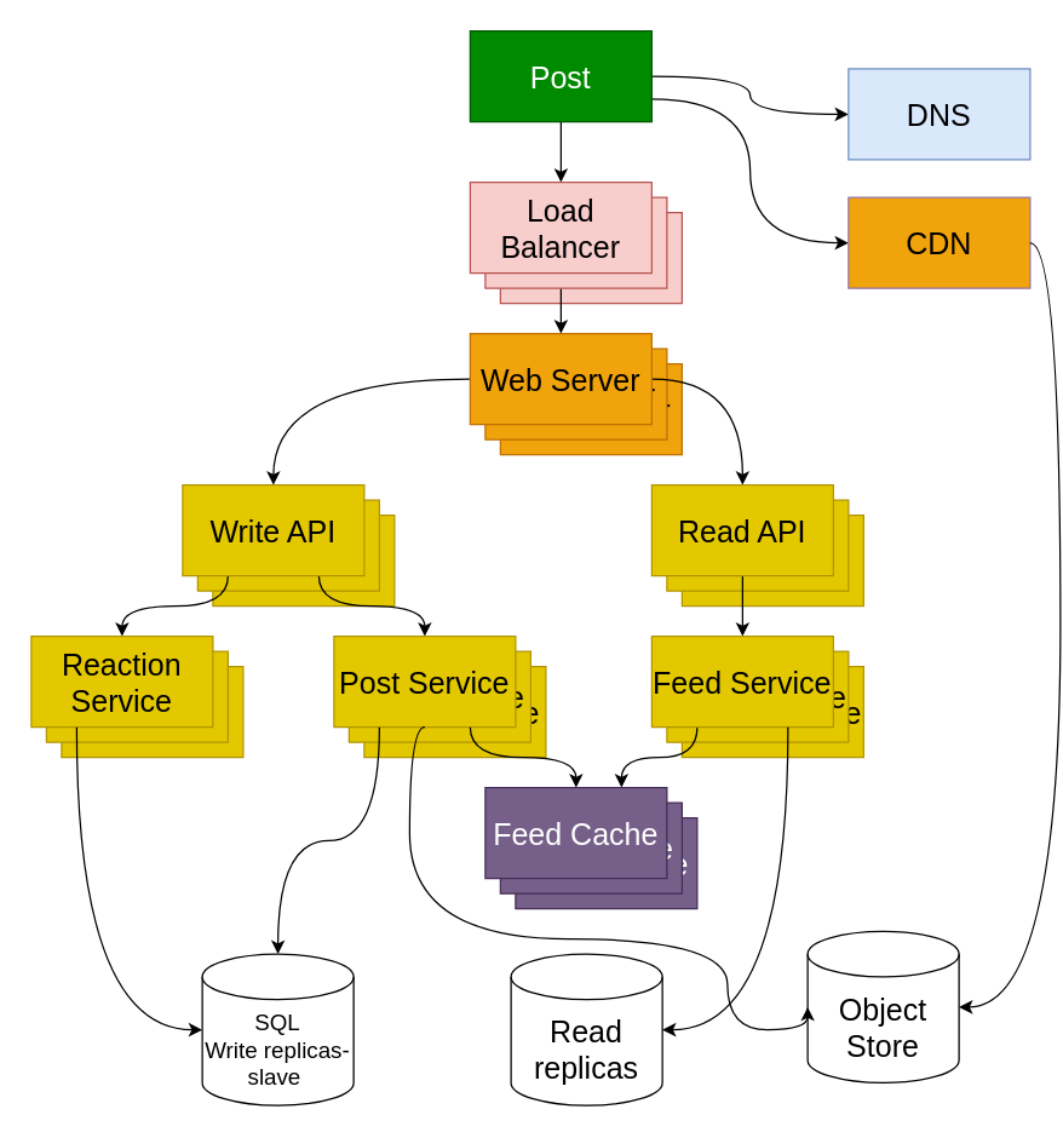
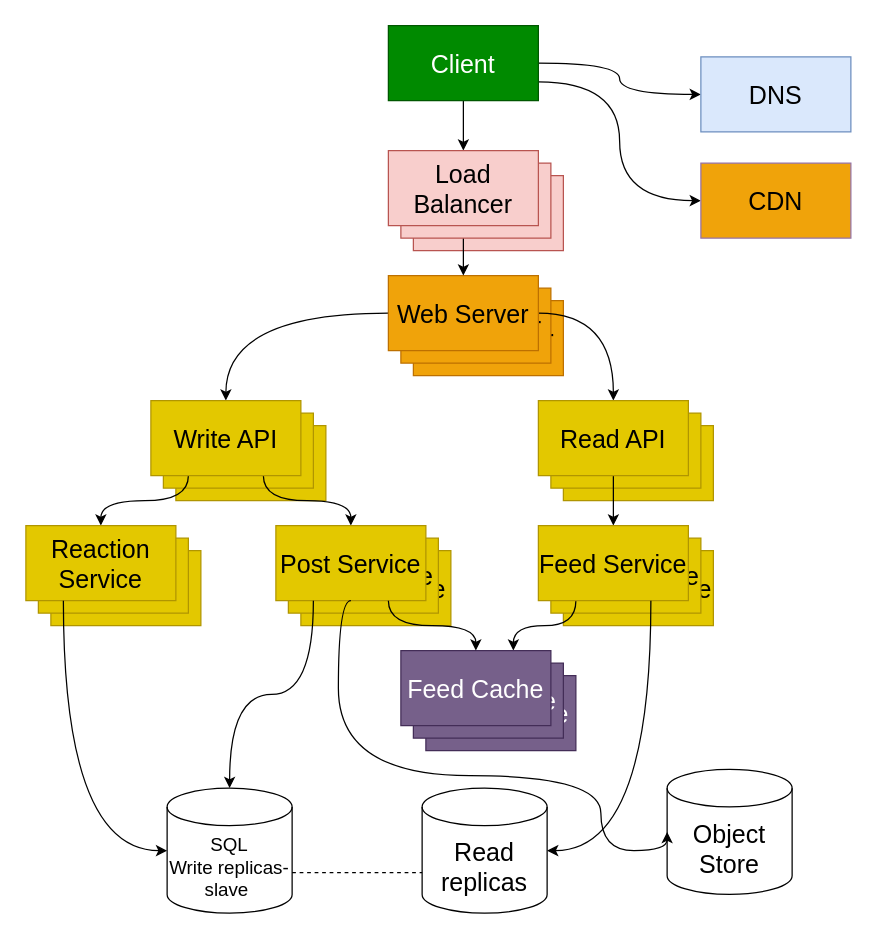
  <mxCell id="0" />
  <mxCell id="1" parent="0" />
  <mxCell id="2" value="&lt;font style=&quot;font-size: 20px;&quot;&gt;Feed Cache&lt;/font&gt;" style="rounded=0;whiteSpace=wrap;html=1;fillColor=#76608a;fontColor=#ffffff;strokeColor=#432D57;" vertex="1" parent="1"><mxGeometry x="340" y="540" width="120" height="60" as="geometry" /></mxCell>
  <mxCell id="3" value="&lt;font style=&quot;font-size: 20px;&quot;&gt;Feed Cache&lt;/font&gt;" style="rounded=0;whiteSpace=wrap;html=1;fillColor=#76608a;fontColor=#ffffff;strokeColor=#432D57;" vertex="1" parent="1"><mxGeometry x="330" y="530" width="120" height="60" as="geometry" /></mxCell>
  <mxCell id="4" value="&lt;font style=&quot;font-size: 20px;&quot;&gt;Reaction Service&lt;/font&gt;" style="rounded=0;whiteSpace=wrap;html=1;fillColor=#e3c800;fontColor=#000000;strokeColor=#B09500;" vertex="1" parent="1"><mxGeometry x="40" y="440" width="120" height="60" as="geometry" /></mxCell>
  <mxCell id="5" value="&lt;font style=&quot;font-size: 20px;&quot;&gt;Reaction Service&lt;/font&gt;" style="rounded=0;whiteSpace=wrap;html=1;fillColor=#e3c800;fontColor=#000000;strokeColor=#B09500;" vertex="1" parent="1"><mxGeometry x="30" y="430" width="120" height="60" as="geometry" /></mxCell>
  <mxCell id="6" value="&lt;font style=&quot;font-size: 20px;&quot;&gt;Post Service&lt;/font&gt;" style="rounded=0;whiteSpace=wrap;html=1;fillColor=#e3c800;fontColor=#000000;strokeColor=#B09500;" vertex="1" parent="1"><mxGeometry x="240" y="440" width="120" height="60" as="geometry" /></mxCell>
  <mxCell id="7" value="&lt;font style=&quot;font-size: 20px;&quot;&gt;Post Service&lt;/font&gt;" style="rounded=0;whiteSpace=wrap;html=1;fillColor=#e3c800;fontColor=#000000;strokeColor=#B09500;" vertex="1" parent="1"><mxGeometry x="230" y="430" width="120" height="60" as="geometry" /></mxCell>
  <mxCell id="8" value="&lt;font style=&quot;font-size: 20px;&quot;&gt;Feed Service&lt;/font&gt;" style="rounded=0;whiteSpace=wrap;html=1;fillColor=#e3c800;fontColor=#000000;strokeColor=#B09500;" vertex="1" parent="1"><mxGeometry x="450" y="440" width="120" height="60" as="geometry" /></mxCell>
  <mxCell id="9" value="&lt;font style=&quot;font-size: 20px;&quot;&gt;Feed Service&lt;/font&gt;" style="rounded=0;whiteSpace=wrap;html=1;fillColor=#e3c800;fontColor=#000000;strokeColor=#B09500;" vertex="1" parent="1"><mxGeometry x="440" y="430" width="120" height="60" as="geometry" /></mxCell>
  <mxCell id="10" value="&lt;font style=&quot;font-size: 20px;&quot;&gt;Read API&lt;/font&gt;" style="rounded=0;whiteSpace=wrap;html=1;fillColor=#e3c800;fontColor=#000000;strokeColor=#B09500;" vertex="1" parent="1"><mxGeometry x="450" y="340" width="120" height="60" as="geometry" /></mxCell>
  <mxCell id="11" value="&lt;font style=&quot;font-size: 20px;&quot;&gt;Read API&lt;/font&gt;" style="rounded=0;whiteSpace=wrap;html=1;fillColor=#e3c800;fontColor=#000000;strokeColor=#B09500;" vertex="1" parent="1"><mxGeometry x="440" y="330" width="120" height="60" as="geometry" /></mxCell>
  <mxCell id="12" value="&lt;font style=&quot;font-size: 20px;&quot;&gt;Write API&lt;/font&gt;" style="rounded=0;whiteSpace=wrap;html=1;fillColor=#e3c800;fontColor=#000000;strokeColor=#B09500;" vertex="1" parent="1"><mxGeometry x="140" y="340" width="120" height="60" as="geometry" /></mxCell>
  <mxCell id="13" value="&lt;font style=&quot;font-size: 20px;&quot;&gt;Write API&lt;/font&gt;" style="rounded=0;whiteSpace=wrap;html=1;fillColor=#e3c800;fontColor=#000000;strokeColor=#B09500;" vertex="1" parent="1"><mxGeometry x="130" y="330" width="120" height="60" as="geometry" /></mxCell>
  <mxCell id="14" value="&lt;font style=&quot;font-size: 20px;&quot;&gt;Web Server&lt;/font&gt;" style="rounded=0;whiteSpace=wrap;html=1;fillColor=#f0a30a;fontColor=#000000;strokeColor=#BD7000;" vertex="1" parent="1"><mxGeometry x="330" y="240" width="120" height="60" as="geometry" /></mxCell>
  <mxCell id="15" value="&lt;font style=&quot;font-size: 20px;&quot;&gt;Web Server&lt;/font&gt;" style="rounded=0;whiteSpace=wrap;html=1;fillColor=#f0a30a;fontColor=#000000;strokeColor=#BD7000;" vertex="1" parent="1"><mxGeometry x="320" y="230" width="120" height="60" as="geometry" /></mxCell>
  <mxCell id="16" value="&lt;font style=&quot;font-size: 20px;&quot;&gt;Load Balancer&lt;/font&gt;" style="rounded=0;whiteSpace=wrap;html=1;fillColor=#f8cecc;strokeColor=#b85450;" vertex="1" parent="1"><mxGeometry x="330" y="140" width="120" height="60" as="geometry" /></mxCell>
  <mxCell id="17" style="edgeStyle=orthogonalEdgeStyle;rounded=0;orthogonalLoop=1;jettySize=auto;html=1;exitX=0.5;exitY=1;exitDx=0;exitDy=0;entryX=0.5;entryY=0;entryDx=0;entryDy=0;" parent="1" source="20" target="43" edge="1"><mxGeometry relative="1" as="geometry" /></mxCell>
  <mxCell id="18" style="edgeStyle=orthogonalEdgeStyle;rounded=0;orthogonalLoop=1;jettySize=auto;html=1;exitX=1;exitY=0.5;exitDx=0;exitDy=0;entryX=0;entryY=0.5;entryDx=0;entryDy=0;curved=1;" edge="1" parent="1" source="20" target="39"><mxGeometry relative="1" as="geometry" /></mxCell>
  <mxCell id="19" style="edgeStyle=orthogonalEdgeStyle;rounded=0;orthogonalLoop=1;jettySize=auto;html=1;exitX=1;exitY=0.75;exitDx=0;exitDy=0;entryX=0;entryY=0.5;entryDx=0;entryDy=0;curved=1;" edge="1" parent="1" source="20" target="40"><mxGeometry relative="1" as="geometry" /></mxCell>
- <mxCell id="20" value="&lt;font style=&quot;font-size: 20px;&quot;&gt;Post&lt;/font&gt;" style="rounded=0;whiteSpace=wrap;html=1;fillColor=#008a00;fontColor=#ffffff;strokeColor=#005700;" parent="1" vertex="1"><mxGeometry x="310" y="20" width="120" height="60" as="geometry" /></mxCell>
+ <mxCell id="20" value="&lt;font style=&quot;font-size: 20px;&quot;&gt;Client&lt;/font&gt;" style="rounded=0;whiteSpace=wrap;html=1;fillColor=#008a00;fontColor=#ffffff;strokeColor=#005700;" parent="1" vertex="1"><mxGeometry x="310" y="20" width="120" height="60" as="geometry" /></mxCell>
  <mxCell id="21" style="edgeStyle=orthogonalEdgeStyle;rounded=0;orthogonalLoop=1;jettySize=auto;html=1;exitX=1;exitY=0.5;exitDx=0;exitDy=0;entryX=0.5;entryY=0;entryDx=0;entryDy=0;curved=1;" parent="1" source="23" target="25" edge="1"><mxGeometry relative="1" as="geometry" /></mxCell>
  <mxCell id="22" style="edgeStyle=orthogonalEdgeStyle;rounded=0;orthogonalLoop=1;jettySize=auto;html=1;exitX=0;exitY=0.5;exitDx=0;exitDy=0;entryX=0.5;entryY=0;entryDx=0;entryDy=0;curved=1;" parent="1" source="23" target="28" edge="1"><mxGeometry relative="1" as="geometry" /></mxCell>
  <mxCell id="23" value="&lt;font style=&quot;font-size: 20px;&quot;&gt;Web Server&lt;/font&gt;" style="rounded=0;whiteSpace=wrap;html=1;fillColor=#f0a30a;fontColor=#000000;strokeColor=#BD7000;" parent="1" vertex="1"><mxGeometry x="310" y="220" width="120" height="60" as="geometry" /></mxCell>
  <mxCell id="24" style="edgeStyle=orthogonalEdgeStyle;rounded=0;orthogonalLoop=1;jettySize=auto;html=1;exitX=0.5;exitY=1;exitDx=0;exitDy=0;entryX=0.5;entryY=0;entryDx=0;entryDy=0;" parent="1" source="25" target="31" edge="1"><mxGeometry relative="1" as="geometry" /></mxCell>
  <mxCell id="25" value="&lt;font style=&quot;font-size: 20px;&quot;&gt;Read API&lt;/font&gt;" style="rounded=0;whiteSpace=wrap;html=1;fillColor=#e3c800;fontColor=#000000;strokeColor=#B09500;" parent="1" vertex="1"><mxGeometry x="430" y="320" width="120" height="60" as="geometry" /></mxCell>
  <mxCell id="26" style="edgeStyle=orthogonalEdgeStyle;rounded=0;orthogonalLoop=1;jettySize=auto;html=1;exitX=0.75;exitY=1;exitDx=0;exitDy=0;entryX=0.5;entryY=0;entryDx=0;entryDy=0;curved=1;" parent="1" source="28" target="29" edge="1"><mxGeometry relative="1" as="geometry" /></mxCell>
  <mxCell id="27" style="edgeStyle=orthogonalEdgeStyle;rounded=0;orthogonalLoop=1;jettySize=auto;html=1;exitX=0.25;exitY=1;exitDx=0;exitDy=0;entryX=0.5;entryY=0;entryDx=0;entryDy=0;curved=1;" parent="1" source="28" target="36" edge="1"><mxGeometry relative="1" as="geometry" /></mxCell>
  <mxCell id="28" value="&lt;font style=&quot;font-size: 20px;&quot;&gt;Write API&lt;/font&gt;" style="rounded=0;whiteSpace=wrap;html=1;fillColor=#e3c800;fontColor=#000000;strokeColor=#B09500;" parent="1" vertex="1"><mxGeometry x="120" y="320" width="120" height="60" as="geometry" /></mxCell>
  <mxCell id="29" value="&lt;font style=&quot;font-size: 20px;&quot;&gt;Post Service&lt;/font&gt;" style="rounded=0;whiteSpace=wrap;html=1;fillColor=#e3c800;fontColor=#000000;strokeColor=#B09500;" parent="1" vertex="1"><mxGeometry x="220" y="420" width="120" height="60" as="geometry" /></mxCell>
  <mxCell id="30" style="edgeStyle=orthogonalEdgeStyle;rounded=0;orthogonalLoop=1;jettySize=auto;html=1;exitX=0.25;exitY=1;exitDx=0;exitDy=0;entryX=0.75;entryY=0;entryDx=0;entryDy=0;curved=1;" parent="1" source="31" target="34" edge="1"><mxGeometry relative="1" as="geometry" /></mxCell>
  <mxCell id="31" value="&lt;font style=&quot;font-size: 20px;&quot;&gt;Feed Service&lt;/font&gt;" style="rounded=0;whiteSpace=wrap;html=1;fillColor=#e3c800;fontColor=#000000;strokeColor=#B09500;" parent="1" vertex="1"><mxGeometry x="430" y="420" width="120" height="60" as="geometry" /></mxCell>
  <mxCell id="32" value="&lt;font style=&quot;font-size: 15px;&quot;&gt;SQL&lt;/font&gt;&lt;div style=&quot;font-size: 15px;&quot;&gt;&lt;font style=&quot;font-size: 15px;&quot;&gt;Write replicas-slave&amp;nbsp;&lt;/font&gt;&lt;/div&gt;" style="shape=cylinder3;whiteSpace=wrap;html=1;boundedLbl=1;backgroundOutline=1;size=15;" parent="1" vertex="1"><mxGeometry x="133" y="630" width="100" height="100" as="geometry" /></mxCell>
  <mxCell id="33" value="&lt;font style=&quot;font-size: 20px;&quot;&gt;Object Store&lt;/font&gt;" style="shape=cylinder3;whiteSpace=wrap;html=1;boundedLbl=1;backgroundOutline=1;size=15;" parent="1" vertex="1"><mxGeometry x="533" y="615" width="100" height="100" as="geometry" /></mxCell>
  <mxCell id="34" value="&lt;font style=&quot;font-size: 20px;&quot;&gt;Feed Cache&lt;/font&gt;" style="rounded=0;whiteSpace=wrap;html=1;fillColor=#76608a;fontColor=#ffffff;strokeColor=#432D57;" parent="1" vertex="1"><mxGeometry x="320" y="520" width="120" height="60" as="geometry" /></mxCell>
  <mxCell id="35" value="" style="endArrow=classic;html=1;rounded=0;exitX=0.75;exitY=1;exitDx=0;exitDy=0;entryX=0.5;entryY=0;entryDx=0;entryDy=0;edgeStyle=orthogonalEdgeStyle;curved=1;" parent="1" source="29" target="34" edge="1"><mxGeometry width="50" height="50" relative="1" as="geometry"><mxPoint x="590" y="440" as="sourcePoint" /><mxPoint x="640" y="390" as="targetPoint" /></mxGeometry></mxCell>
  <mxCell id="36" value="&lt;font style=&quot;font-size: 20px;&quot;&gt;Reaction Service&lt;/font&gt;" style="rounded=0;whiteSpace=wrap;html=1;fillColor=#e3c800;fontColor=#000000;strokeColor=#B09500;" parent="1" vertex="1"><mxGeometry x="20" y="420" width="120" height="60" as="geometry" /></mxCell>
  <mxCell id="37" style="edgeStyle=orthogonalEdgeStyle;rounded=0;orthogonalLoop=1;jettySize=auto;html=1;exitX=0.25;exitY=1;exitDx=0;exitDy=0;entryX=0;entryY=0.5;entryDx=0;entryDy=0;entryPerimeter=0;curved=1;" parent="1" source="36" target="32" edge="1"><mxGeometry relative="1" as="geometry" /></mxCell>
  <mxCell id="38" style="edgeStyle=orthogonalEdgeStyle;rounded=0;orthogonalLoop=1;jettySize=auto;html=1;exitX=0.75;exitY=1;exitDx=0;exitDy=0;entryX=1;entryY=0.5;entryDx=0;entryDy=0;entryPerimeter=0;curved=1;" parent="1" source="31" target="45" edge="1"><mxGeometry relative="1" as="geometry" /></mxCell>
  <mxCell id="39" value="&lt;font style=&quot;font-size: 20px;&quot;&gt;DNS&lt;/font&gt;" style="rounded=0;whiteSpace=wrap;html=1;fillColor=#dae8fc;strokeColor=#6c8ebf;" vertex="1" parent="1"><mxGeometry x="560" y="45" width="120" height="60" as="geometry" /></mxCell>
  <mxCell id="40" value="&lt;font style=&quot;font-size: 20px;&quot;&gt;CDN&lt;/font&gt;" style="rounded=0;whiteSpace=wrap;html=1;fillColor=#f0a30a;strokeColor=#9673a6;" vertex="1" parent="1"><mxGeometry x="560" y="130" width="120" height="60" as="geometry" /></mxCell>
  <mxCell id="41" style="edgeStyle=orthogonalEdgeStyle;rounded=0;orthogonalLoop=1;jettySize=auto;html=1;exitX=0.5;exitY=1;exitDx=0;exitDy=0;entryX=0.5;entryY=0;entryDx=0;entryDy=0;" edge="1" parent="1" source="43" target="23"><mxGeometry relative="1" as="geometry" /></mxCell>
  <mxCell id="42" value="&lt;font style=&quot;font-size: 20px;&quot;&gt;Load Balancer&lt;/font&gt;" style="rounded=0;whiteSpace=wrap;html=1;fillColor=#f8cecc;strokeColor=#b85450;" vertex="1" parent="1"><mxGeometry x="320" y="130" width="120" height="60" as="geometry" /></mxCell>
  <mxCell id="43" value="&lt;font style=&quot;font-size: 20px;&quot;&gt;Load Balancer&lt;/font&gt;" style="rounded=0;whiteSpace=wrap;html=1;fillColor=#f8cecc;strokeColor=#b85450;" vertex="1" parent="1"><mxGeometry x="310" y="120" width="120" height="60" as="geometry" /></mxCell>
- <mxCell id="44" style="edgeStyle=orthogonalEdgeStyle;rounded=0;orthogonalLoop=1;jettySize=auto;html=1;exitX=1;exitY=0.5;exitDx=0;exitDy=0;entryX=1;entryY=0.5;entryDx=0;entryDy=0;entryPerimeter=0;curved=1;" edge="1" parent="1" source="40" target="33"><mxGeometry relative="1" as="geometry" /></mxCell>
  <mxCell id="45" value="&lt;span style=&quot;font-size: 20px;&quot;&gt;Read replicas&lt;/span&gt;" style="shape=cylinder3;whiteSpace=wrap;html=1;boundedLbl=1;backgroundOutline=1;size=15;" vertex="1" parent="1"><mxGeometry x="337" y="630" width="100" height="100" as="geometry" /></mxCell>
+ <mxCell id="46" value="" style="endArrow=none;dashed=1;html=1;rounded=0;entryX=0;entryY=0;entryDx=0;entryDy=67.5;entryPerimeter=0;exitX=1;exitY=0;exitDx=0;exitDy=67.5;exitPerimeter=0;" edge="1" parent="1" source="32" target="45"><mxGeometry width="50" height="50" relative="1" as="geometry"><mxPoint x="363" y="380" as="sourcePoint" /><mxPoint x="413" y="330" as="targetPoint" /></mxGeometry></mxCell>
  <mxCell id="47" style="edgeStyle=orthogonalEdgeStyle;rounded=0;orthogonalLoop=1;jettySize=auto;html=1;exitX=0.25;exitY=1;exitDx=0;exitDy=0;entryX=0.5;entryY=0;entryDx=0;entryDy=0;entryPerimeter=0;curved=1;" edge="1" parent="1" source="29" target="32"><mxGeometry relative="1" as="geometry" /></mxCell>
  <mxCell id="48" style="edgeStyle=orthogonalEdgeStyle;rounded=0;orthogonalLoop=1;jettySize=auto;html=1;exitX=0.5;exitY=1;exitDx=0;exitDy=0;entryX=0;entryY=0.5;entryDx=0;entryDy=0;entryPerimeter=0;curved=1;" edge="1" parent="1" source="29" target="33"><mxGeometry relative="1" as="geometry"><Array as="points"><mxPoint x="270" y="480" /><mxPoint x="270" y="620" /><mxPoint x="480" y="620" /><mxPoint x="480" y="680" /></Array></mxGeometry></mxCell>
